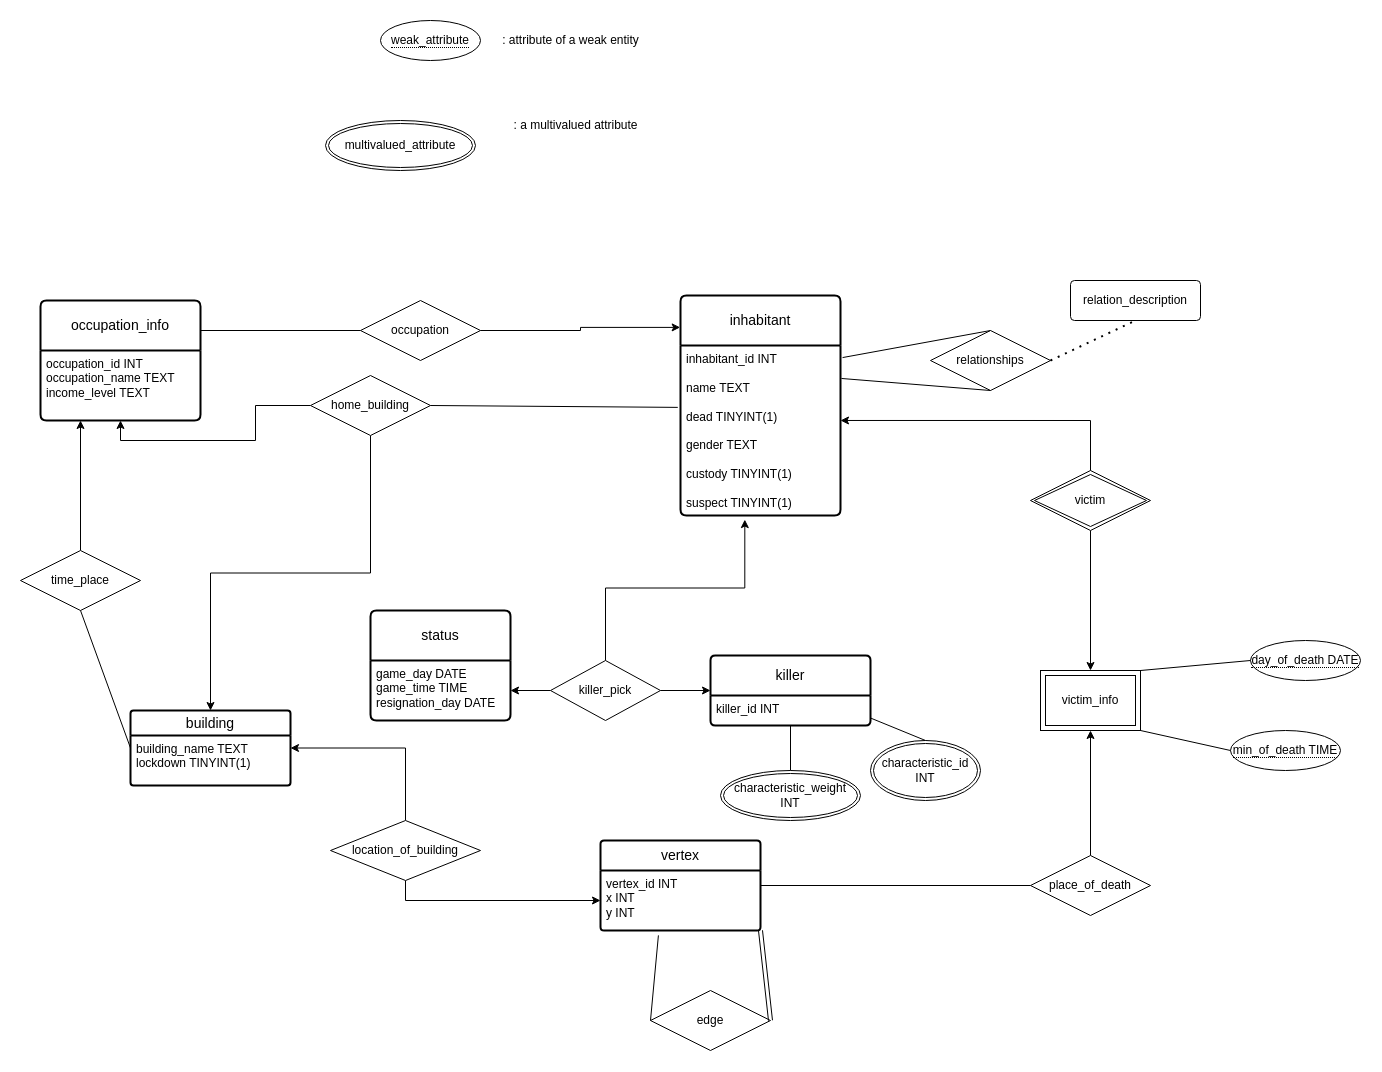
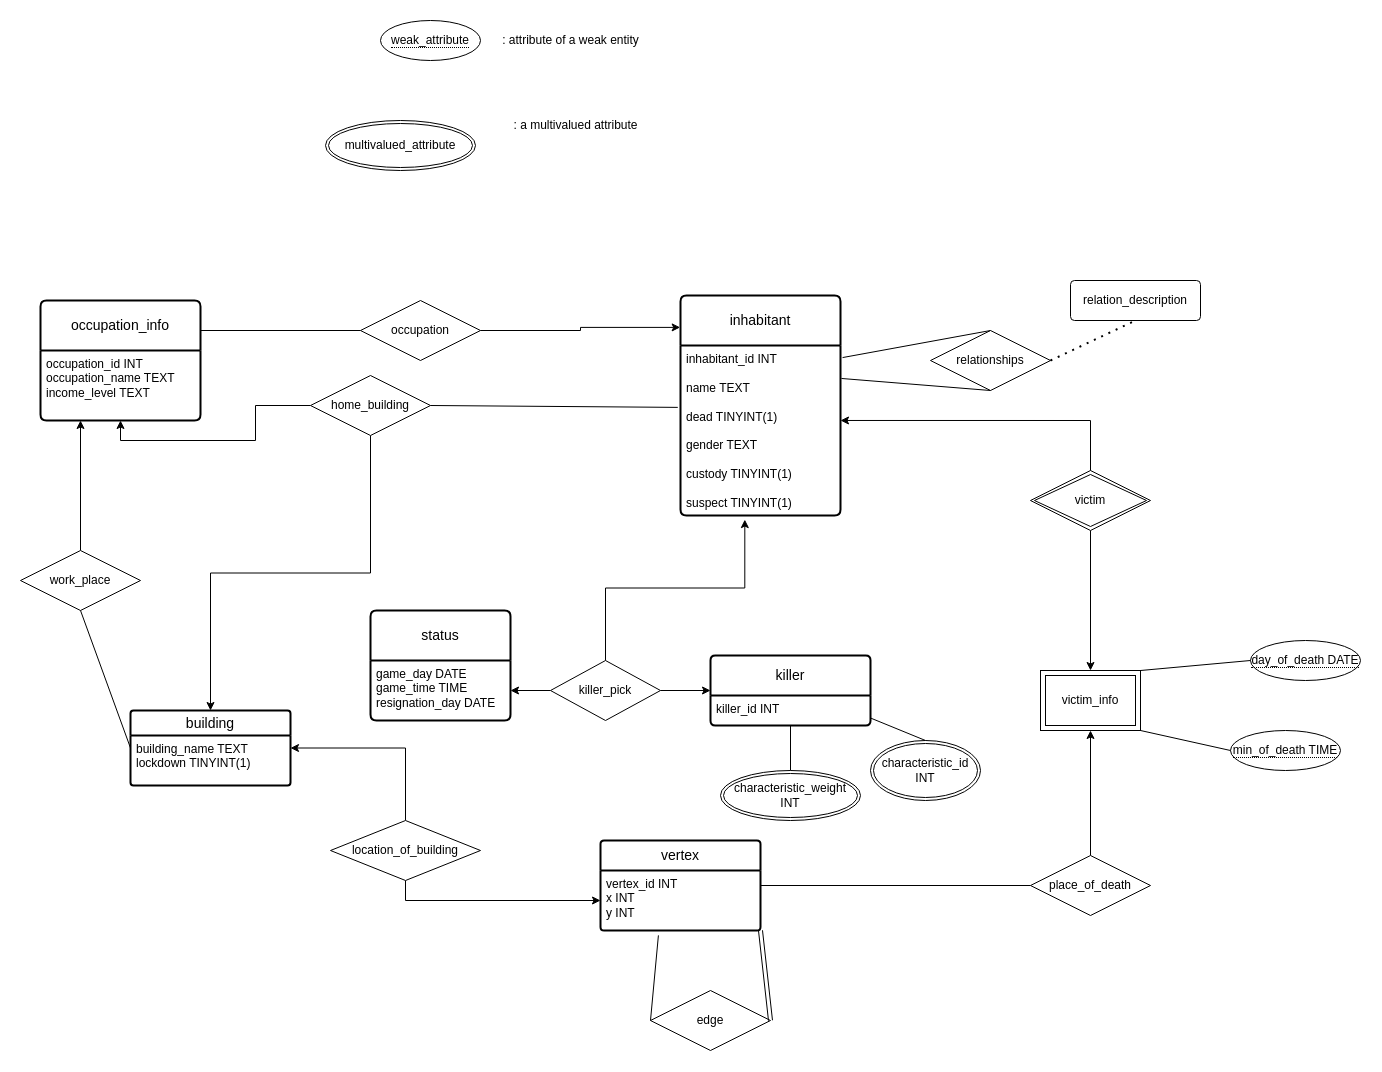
  <mxCell id="0" />
  <mxCell id="1" parent="0" />
  <mxCell id="2" value="relationships" style="shape=rhombus;perimeter=rhombusPerimeter;whiteSpace=wrap;html=1;align=center;" parent="1" vertex="1"><mxGeometry x="930" y="330" width="120" height="60" as="geometry" /></mxCell>
  <mxCell id="3" value="relation_description" style="rounded=1;arcSize=10;whiteSpace=wrap;html=1;align=center;" parent="1" vertex="1"><mxGeometry x="1070" y="280" width="130" height="40" as="geometry" /></mxCell>
  <mxCell id="4" value="" style="endArrow=none;dashed=1;html=1;dashPattern=1 3;strokeWidth=2;rounded=0;entryX=0.5;entryY=1;entryDx=0;entryDy=0;exitX=1;exitY=0.5;exitDx=0;exitDy=0;" parent="1" source="2" target="3" edge="1"><mxGeometry width="50" height="50" relative="1" as="geometry"><mxPoint x="620" y="505" as="sourcePoint" /><mxPoint x="670" y="455" as="targetPoint" /></mxGeometry></mxCell>
  <mxCell id="5" value="victim_info" style="shape=ext;margin=3;double=1;whiteSpace=wrap;html=1;align=center;container=1;dropTarget=0;snapToPoint=0;backgroundOutline=0;metaEdit=0;moveCells=0;treeMoving=0;" parent="1" vertex="1"><mxGeometry x="1040" y="670" width="100" height="60" as="geometry" /></mxCell>
  <mxCell id="6" value="inhabitant" style="swimlane;childLayout=stackLayout;horizontal=1;startSize=50;horizontalStack=0;rounded=1;fontSize=14;fontStyle=0;strokeWidth=2;resizeParent=0;resizeLast=1;shadow=0;dashed=0;align=center;arcSize=4;whiteSpace=wrap;html=1;container=1;swimlaneBody=1;" parent="1" vertex="1"><mxGeometry x="680" y="295" width="160" height="220" as="geometry"><mxRectangle x="210" y="400" width="100" height="50" as="alternateBounds" /></mxGeometry></mxCell>
  <mxCell id="7" value="inhabitant_id INT&lt;br&gt;&lt;br&gt;name TEXT&lt;br&gt;&lt;br style=&quot;border-color: var(--border-color); padding: 0px; margin: 0px;&quot;&gt;dead TINYINT(1)&lt;br&gt;&lt;br style=&quot;border-color: var(--border-color); padding: 0px; margin: 0px;&quot;&gt;gender TEXT&lt;br&gt;&lt;br style=&quot;border-color: var(--border-color); padding: 0px; margin: 0px;&quot;&gt;custody TINYINT(1)&lt;br&gt;&lt;br&gt;suspect TINYINT(1)" style="align=left;strokeColor=none;fillColor=none;spacingLeft=4;fontSize=12;verticalAlign=top;resizable=0;rotatable=0;part=1;html=1;" parent="6" vertex="1"><mxGeometry y="50" width="160" height="170" as="geometry" /></mxCell>
  <mxCell id="8" value="&lt;span style=&quot;border-bottom: 1px dotted&quot;&gt;day_of_death DATE&lt;/span&gt;" style="ellipse;whiteSpace=wrap;html=1;align=center;" vertex="1" parent="1"><mxGeometry x="1250" y="640" width="110" height="40" as="geometry" /></mxCell>
  <mxCell id="9" value="" style="endArrow=none;html=1;rounded=0;entryX=0;entryY=0.5;entryDx=0;entryDy=0;exitX=1;exitY=0;exitDx=0;exitDy=0;" edge="1" parent="1" source="5" target="8"><mxGeometry relative="1" as="geometry"><mxPoint x="260" y="470" as="sourcePoint" /><mxPoint x="420" y="470" as="targetPoint" /></mxGeometry></mxCell>
  <mxCell id="10" value="&lt;span style=&quot;border-bottom: 1px dotted&quot;&gt;min_of_death TIME&lt;/span&gt;" style="ellipse;whiteSpace=wrap;html=1;align=center;" vertex="1" parent="1"><mxGeometry x="1230" y="730" width="110" height="40" as="geometry" /></mxCell>
  <mxCell id="11" value="" style="endArrow=none;html=1;rounded=0;entryX=0;entryY=0.5;entryDx=0;entryDy=0;exitX=1;exitY=1;exitDx=0;exitDy=0;" edge="1" parent="1" source="5" target="10"><mxGeometry relative="1" as="geometry"><mxPoint x="260" y="470" as="sourcePoint" /><mxPoint x="420" y="470" as="targetPoint" /><Array as="points" /></mxGeometry></mxCell>
  <mxCell id="12" style="edgeStyle=orthogonalEdgeStyle;rounded=0;orthogonalLoop=1;jettySize=auto;html=1;exitX=0.5;exitY=1;exitDx=0;exitDy=0;entryX=0.5;entryY=0;entryDx=0;entryDy=0;" edge="1" parent="1" source="13" target="5"><mxGeometry relative="1" as="geometry" /></mxCell>
  <mxCell id="13" value="victim" style="shape=rhombus;double=1;perimeter=rhombusPerimeter;whiteSpace=wrap;html=1;align=center;" vertex="1" parent="1"><mxGeometry x="1030" y="470" width="120" height="60" as="geometry" /></mxCell>
  <mxCell id="14" value="vertex" style="swimlane;childLayout=stackLayout;horizontal=1;startSize=30;horizontalStack=0;rounded=1;fontSize=14;fontStyle=0;strokeWidth=2;resizeParent=0;resizeLast=1;shadow=0;dashed=0;align=center;arcSize=4;whiteSpace=wrap;html=1;" vertex="1" parent="1"><mxGeometry x="600" y="840" width="160" height="90" as="geometry" /></mxCell>
  <mxCell id="15" value="vertex_id INT&lt;br&gt;x INT&lt;br&gt;y INT" style="align=left;strokeColor=none;fillColor=none;spacingLeft=4;fontSize=12;verticalAlign=top;resizable=0;rotatable=0;part=1;html=1;" vertex="1" parent="14"><mxGeometry y="30" width="160" height="60" as="geometry" /></mxCell>
  <mxCell id="16" style="edgeStyle=orthogonalEdgeStyle;rounded=0;orthogonalLoop=1;jettySize=auto;html=1;exitX=0.5;exitY=0;exitDx=0;exitDy=0;entryX=0.5;entryY=1;entryDx=0;entryDy=0;" edge="1" parent="1" source="17" target="5"><mxGeometry relative="1" as="geometry" /></mxCell>
  <mxCell id="17" value="place_of_death" style="shape=rhombus;perimeter=rhombusPerimeter;whiteSpace=wrap;html=1;align=center;" vertex="1" parent="1"><mxGeometry x="1030" y="855" width="120" height="60" as="geometry" /></mxCell>
  <mxCell id="18" value="" style="endArrow=none;html=1;rounded=0;entryX=0.5;entryY=0;entryDx=0;entryDy=0;exitX=1.013;exitY=0.071;exitDx=0;exitDy=0;exitPerimeter=0;" edge="1" parent="1" source="7" target="2"><mxGeometry relative="1" as="geometry"><mxPoint x="270" y="610" as="sourcePoint" /><mxPoint x="430" y="610" as="targetPoint" /></mxGeometry></mxCell>
  <mxCell id="19" value="" style="endArrow=none;html=1;rounded=0;entryX=0.5;entryY=1;entryDx=0;entryDy=0;exitX=1.006;exitY=0.194;exitDx=0;exitDy=0;exitPerimeter=0;" edge="1" parent="1" source="7" target="2"><mxGeometry relative="1" as="geometry"><mxPoint x="270" y="610" as="sourcePoint" /><mxPoint x="430" y="610" as="targetPoint" /></mxGeometry></mxCell>
  <mxCell id="20" style="edgeStyle=orthogonalEdgeStyle;rounded=0;orthogonalLoop=1;jettySize=auto;html=1;exitX=0.5;exitY=0;exitDx=0;exitDy=0;entryX=1;entryY=0.441;entryDx=0;entryDy=0;entryPerimeter=0;" edge="1" parent="1" source="13" target="7"><mxGeometry relative="1" as="geometry" /></mxCell>
  <mxCell id="21" value="" style="endArrow=none;html=1;rounded=0;entryX=0;entryY=0.5;entryDx=0;entryDy=0;exitX=1;exitY=0.5;exitDx=0;exitDy=0;" edge="1" parent="1" source="14" target="17"><mxGeometry relative="1" as="geometry"><mxPoint x="270" y="610" as="sourcePoint" /><mxPoint x="430" y="610" as="targetPoint" /></mxGeometry></mxCell>
  <mxCell id="22" value="edge" style="shape=rhombus;perimeter=rhombusPerimeter;whiteSpace=wrap;html=1;align=center;" vertex="1" parent="1"><mxGeometry x="650" y="990" width="120" height="60" as="geometry" /></mxCell>
  <mxCell id="23" value="" style="shape=link;html=1;rounded=0;entryX=1;entryY=0.5;entryDx=0;entryDy=0;exitX=1;exitY=1;exitDx=0;exitDy=0;" edge="1" parent="1" source="15" target="22"><mxGeometry relative="1" as="geometry"><mxPoint x="380" y="790" as="sourcePoint" /><mxPoint x="540" y="790" as="targetPoint" /></mxGeometry></mxCell>
  <mxCell id="24" value="" style="resizable=0;html=1;whiteSpace=wrap;align=right;verticalAlign=bottom;" connectable="0" vertex="1" parent="23"><mxGeometry x="1" relative="1" as="geometry" /></mxCell>
  <mxCell id="25" value="" style="endArrow=none;html=1;rounded=0;entryX=0;entryY=0.5;entryDx=0;entryDy=0;exitX=0.362;exitY=1.081;exitDx=0;exitDy=0;exitPerimeter=0;" edge="1" parent="1" source="15" target="22"><mxGeometry relative="1" as="geometry"><mxPoint x="270" y="610" as="sourcePoint" /><mxPoint x="430" y="610" as="targetPoint" /></mxGeometry></mxCell>
  <mxCell id="26" value="building" style="swimlane;childLayout=stackLayout;horizontal=1;startSize=25;horizontalStack=0;rounded=1;fontSize=14;fontStyle=0;strokeWidth=2;resizeParent=0;resizeLast=1;shadow=0;dashed=0;align=center;arcSize=4;whiteSpace=wrap;html=1;" vertex="1" parent="1"><mxGeometry x="130" y="710" width="160" height="75" as="geometry" /></mxCell>
  <mxCell id="27" value="building_name TEXT&lt;br&gt;lockdown TINYINT(1)" style="align=left;strokeColor=none;fillColor=none;spacingLeft=4;fontSize=12;verticalAlign=top;resizable=0;rotatable=0;part=1;html=1;" vertex="1" parent="26"><mxGeometry y="25" width="160" height="50" as="geometry" /></mxCell>
  <mxCell id="28" style="edgeStyle=orthogonalEdgeStyle;rounded=0;orthogonalLoop=1;jettySize=auto;html=1;exitX=0.5;exitY=0;exitDx=0;exitDy=0;entryX=1;entryY=0.25;entryDx=0;entryDy=0;" edge="1" parent="1" source="30" target="27"><mxGeometry relative="1" as="geometry" /></mxCell>
  <mxCell id="29" style="edgeStyle=orthogonalEdgeStyle;rounded=0;orthogonalLoop=1;jettySize=auto;html=1;exitX=0.5;exitY=1;exitDx=0;exitDy=0;entryX=0;entryY=0.5;entryDx=0;entryDy=0;" edge="1" parent="1" source="30" target="15"><mxGeometry relative="1" as="geometry" /></mxCell>
  <mxCell id="30" value="location_of_building" style="shape=rhombus;perimeter=rhombusPerimeter;whiteSpace=wrap;html=1;align=center;" vertex="1" parent="1"><mxGeometry x="330" y="820" width="150" height="60" as="geometry" /></mxCell>
  <mxCell id="31" style="edgeStyle=orthogonalEdgeStyle;rounded=0;orthogonalLoop=1;jettySize=auto;html=1;exitX=0.5;exitY=1;exitDx=0;exitDy=0;" edge="1" parent="1" source="33" target="26"><mxGeometry relative="1" as="geometry" /></mxCell>
  <mxCell id="32" style="edgeStyle=orthogonalEdgeStyle;rounded=0;orthogonalLoop=1;jettySize=auto;html=1;exitX=0;exitY=0.5;exitDx=0;exitDy=0;entryX=0.5;entryY=1;entryDx=0;entryDy=0;" edge="1" parent="1" source="33" target="36"><mxGeometry relative="1" as="geometry" /></mxCell>
  <mxCell id="33" value="home_building" style="shape=rhombus;perimeter=rhombusPerimeter;whiteSpace=wrap;html=1;align=center;" vertex="1" parent="1"><mxGeometry x="310" y="375" width="120" height="60" as="geometry" /></mxCell>
  <mxCell id="34" value="" style="endArrow=none;html=1;rounded=0;entryX=-0.017;entryY=0.364;entryDx=0;entryDy=0;entryPerimeter=0;exitX=1;exitY=0.5;exitDx=0;exitDy=0;" edge="1" parent="1" source="33" target="7"><mxGeometry relative="1" as="geometry"><mxPoint x="570" y="640" as="sourcePoint" /><mxPoint x="730" y="640" as="targetPoint" /></mxGeometry></mxCell>
  <mxCell id="35" value="occupation_info" style="swimlane;childLayout=stackLayout;horizontal=1;startSize=50;horizontalStack=0;rounded=1;fontSize=14;fontStyle=0;strokeWidth=2;resizeParent=0;resizeLast=1;shadow=0;dashed=0;align=center;arcSize=4;whiteSpace=wrap;html=1;" vertex="1" parent="1"><mxGeometry x="40" y="300" width="160" height="120" as="geometry" /></mxCell>
  <mxCell id="36" value="occupation_id INT&lt;br&gt;occupation_name TEXT&lt;br&gt;income_level TEXT" style="align=left;strokeColor=none;fillColor=none;spacingLeft=4;fontSize=12;verticalAlign=top;resizable=0;rotatable=0;part=1;html=1;" vertex="1" parent="35"><mxGeometry y="50" width="160" height="70" as="geometry" /></mxCell>
  <mxCell id="37" style="edgeStyle=orthogonalEdgeStyle;rounded=0;orthogonalLoop=1;jettySize=auto;html=1;exitX=0.5;exitY=0;exitDx=0;exitDy=0;entryX=0.25;entryY=1;entryDx=0;entryDy=0;" edge="1" parent="1" source="38" target="36"><mxGeometry relative="1" as="geometry" /></mxCell>
- <mxCell id="38" value="time_place" style="shape=rhombus;perimeter=rhombusPerimeter;whiteSpace=wrap;html=1;align=center;" vertex="1" parent="1"><mxGeometry x="20" y="550" width="120" height="60" as="geometry" /></mxCell>
+ <mxCell id="38" value="work_place" style="shape=rhombus;perimeter=rhombusPerimeter;whiteSpace=wrap;html=1;align=center;" vertex="1" parent="1"><mxGeometry x="20" y="550" width="120" height="60" as="geometry" /></mxCell>
  <mxCell id="39" value="" style="endArrow=none;html=1;rounded=0;entryX=0;entryY=0.25;entryDx=0;entryDy=0;exitX=0.5;exitY=1;exitDx=0;exitDy=0;" edge="1" parent="1" source="38" target="27"><mxGeometry relative="1" as="geometry"><mxPoint x="350" y="640" as="sourcePoint" /><mxPoint x="510" y="640" as="targetPoint" /></mxGeometry></mxCell>
  <mxCell id="40" value="occupation" style="shape=rhombus;perimeter=rhombusPerimeter;whiteSpace=wrap;html=1;align=center;" vertex="1" parent="1"><mxGeometry x="360" y="300" width="120" height="60" as="geometry" /></mxCell>
  <mxCell id="41" style="edgeStyle=orthogonalEdgeStyle;rounded=0;orthogonalLoop=1;jettySize=auto;html=1;exitX=1;exitY=0.5;exitDx=0;exitDy=0;entryX=-0.002;entryY=0.145;entryDx=0;entryDy=0;entryPerimeter=0;" edge="1" parent="1" source="40" target="6"><mxGeometry relative="1" as="geometry" /></mxCell>
  <mxCell id="42" value="" style="endArrow=none;html=1;rounded=0;entryX=0;entryY=0.5;entryDx=0;entryDy=0;exitX=1;exitY=0.25;exitDx=0;exitDy=0;" edge="1" parent="1" source="35" target="40"><mxGeometry relative="1" as="geometry"><mxPoint x="350" y="640" as="sourcePoint" /><mxPoint x="510" y="640" as="targetPoint" /></mxGeometry></mxCell>
  <mxCell id="43" value="status" style="swimlane;childLayout=stackLayout;horizontal=1;startSize=50;horizontalStack=0;rounded=1;fontSize=14;fontStyle=0;strokeWidth=2;resizeParent=0;resizeLast=1;shadow=0;dashed=0;align=center;arcSize=4;whiteSpace=wrap;html=1;" vertex="1" parent="1"><mxGeometry x="370" y="610" width="140" height="110" as="geometry" /></mxCell>
  <mxCell id="44" value="game_day DATE&lt;br&gt;game_time TIME&lt;br&gt;resignation_day DATE" style="align=left;strokeColor=none;fillColor=none;spacingLeft=4;fontSize=12;verticalAlign=top;resizable=0;rotatable=0;part=1;html=1;" vertex="1" parent="43"><mxGeometry y="50" width="140" height="60" as="geometry" /></mxCell>
  <mxCell id="45" value="killer" style="swimlane;childLayout=stackLayout;horizontal=1;startSize=40;horizontalStack=0;rounded=1;fontSize=14;fontStyle=0;strokeWidth=2;resizeParent=0;resizeLast=1;shadow=0;dashed=0;align=center;arcSize=4;whiteSpace=wrap;html=1;" vertex="1" parent="1"><mxGeometry x="710" y="655" width="160" height="70" as="geometry" /></mxCell>
  <mxCell id="46" value="killer_id INT" style="align=left;strokeColor=none;fillColor=none;spacingLeft=4;fontSize=12;verticalAlign=top;resizable=0;rotatable=0;part=1;html=1;" vertex="1" parent="45"><mxGeometry y="40" width="160" height="30" as="geometry" /></mxCell>
  <mxCell id="47" value="characteristic_id INT" style="ellipse;shape=doubleEllipse;margin=3;whiteSpace=wrap;html=1;align=center;" vertex="1" parent="1"><mxGeometry x="870" y="740" width="110" height="60" as="geometry" /></mxCell>
  <mxCell id="48" value="characteristic_weight&lt;br&gt;INT" style="ellipse;shape=doubleEllipse;margin=3;whiteSpace=wrap;html=1;align=center;" vertex="1" parent="1"><mxGeometry x="720" y="770" width="140" height="50" as="geometry" /></mxCell>
  <mxCell id="49" value="" style="endArrow=none;html=1;rounded=0;entryX=0.5;entryY=1;entryDx=0;entryDy=0;exitX=0.5;exitY=0;exitDx=0;exitDy=0;" edge="1" parent="1" source="48" target="46"><mxGeometry relative="1" as="geometry"><mxPoint x="610" y="740" as="sourcePoint" /><mxPoint x="770" y="740" as="targetPoint" /></mxGeometry></mxCell>
  <mxCell id="50" value="" style="endArrow=none;html=1;rounded=0;entryX=0.5;entryY=0;entryDx=0;entryDy=0;exitX=1;exitY=0.75;exitDx=0;exitDy=0;" edge="1" parent="1" source="46" target="47"><mxGeometry relative="1" as="geometry"><mxPoint x="610" y="740" as="sourcePoint" /><mxPoint x="770" y="740" as="targetPoint" /></mxGeometry></mxCell>
  <mxCell id="51" style="edgeStyle=orthogonalEdgeStyle;rounded=0;orthogonalLoop=1;jettySize=auto;html=1;exitX=0;exitY=0.5;exitDx=0;exitDy=0;entryX=1;entryY=0.5;entryDx=0;entryDy=0;" edge="1" parent="1" source="53" target="44"><mxGeometry relative="1" as="geometry" /></mxCell>
  <mxCell id="52" style="edgeStyle=orthogonalEdgeStyle;rounded=0;orthogonalLoop=1;jettySize=auto;html=1;entryX=0;entryY=0.5;entryDx=0;entryDy=0;" edge="1" parent="1" source="53" target="45"><mxGeometry relative="1" as="geometry" /></mxCell>
  <mxCell id="53" value="killer_pick" style="shape=rhombus;perimeter=rhombusPerimeter;whiteSpace=wrap;html=1;align=center;" vertex="1" parent="1"><mxGeometry x="550" y="660" width="110" height="60" as="geometry" /></mxCell>
  <mxCell id="54" style="edgeStyle=orthogonalEdgeStyle;rounded=0;orthogonalLoop=1;jettySize=auto;html=1;exitX=0.5;exitY=0;exitDx=0;exitDy=0;entryX=0.402;entryY=1.024;entryDx=0;entryDy=0;entryPerimeter=0;" edge="1" parent="1" source="53" target="7"><mxGeometry relative="1" as="geometry" /></mxCell>
  <mxCell id="55" value="&lt;span style=&quot;border-bottom: 1px dotted&quot;&gt;weak_attribute&lt;/span&gt;" style="ellipse;whiteSpace=wrap;html=1;align=center;" vertex="1" parent="1"><mxGeometry x="380" y="20" width="100" height="40" as="geometry" /></mxCell>
  <mxCell id="56" value="multivalued_attribute" style="ellipse;shape=doubleEllipse;margin=3;whiteSpace=wrap;html=1;align=center;" vertex="1" parent="1"><mxGeometry x="325" y="120" width="150" height="50" as="geometry" /></mxCell>
  <mxCell id="57" value=": attribute of a weak entity" style="text;html=1;align=center;verticalAlign=middle;resizable=0;points=[];autosize=1;strokeColor=none;fillColor=none;" vertex="1" parent="1"><mxGeometry x="490" y="25" width="160" height="30" as="geometry" /></mxCell>
  <mxCell id="58" value=": a multivalued attribute" style="text;html=1;align=center;verticalAlign=middle;resizable=0;points=[];autosize=1;strokeColor=none;fillColor=none;" vertex="1" parent="1"><mxGeometry x="500" y="110" width="150" height="30" as="geometry" /></mxCell>
